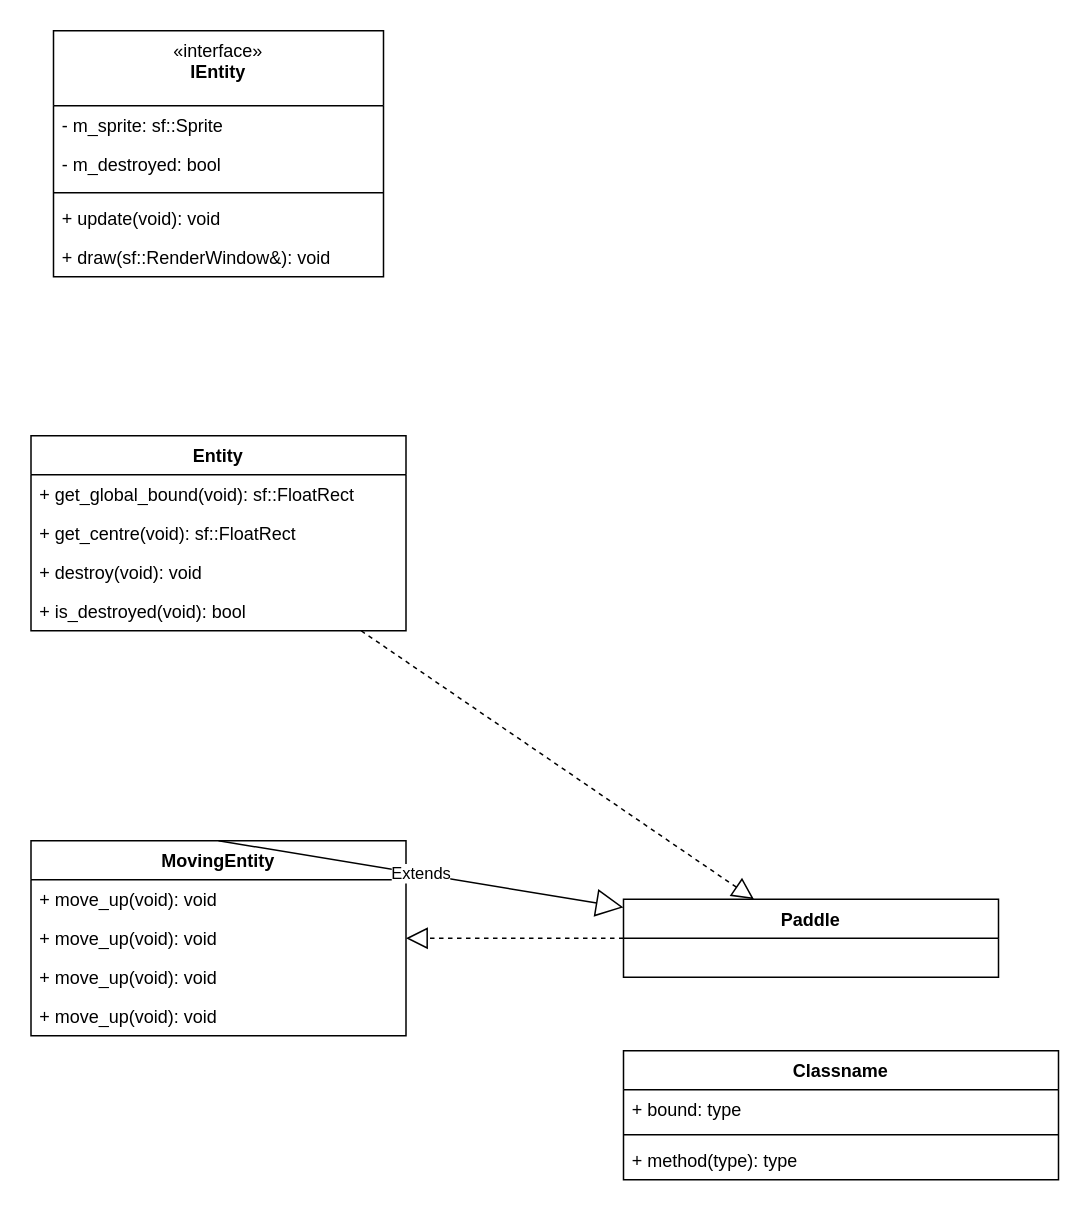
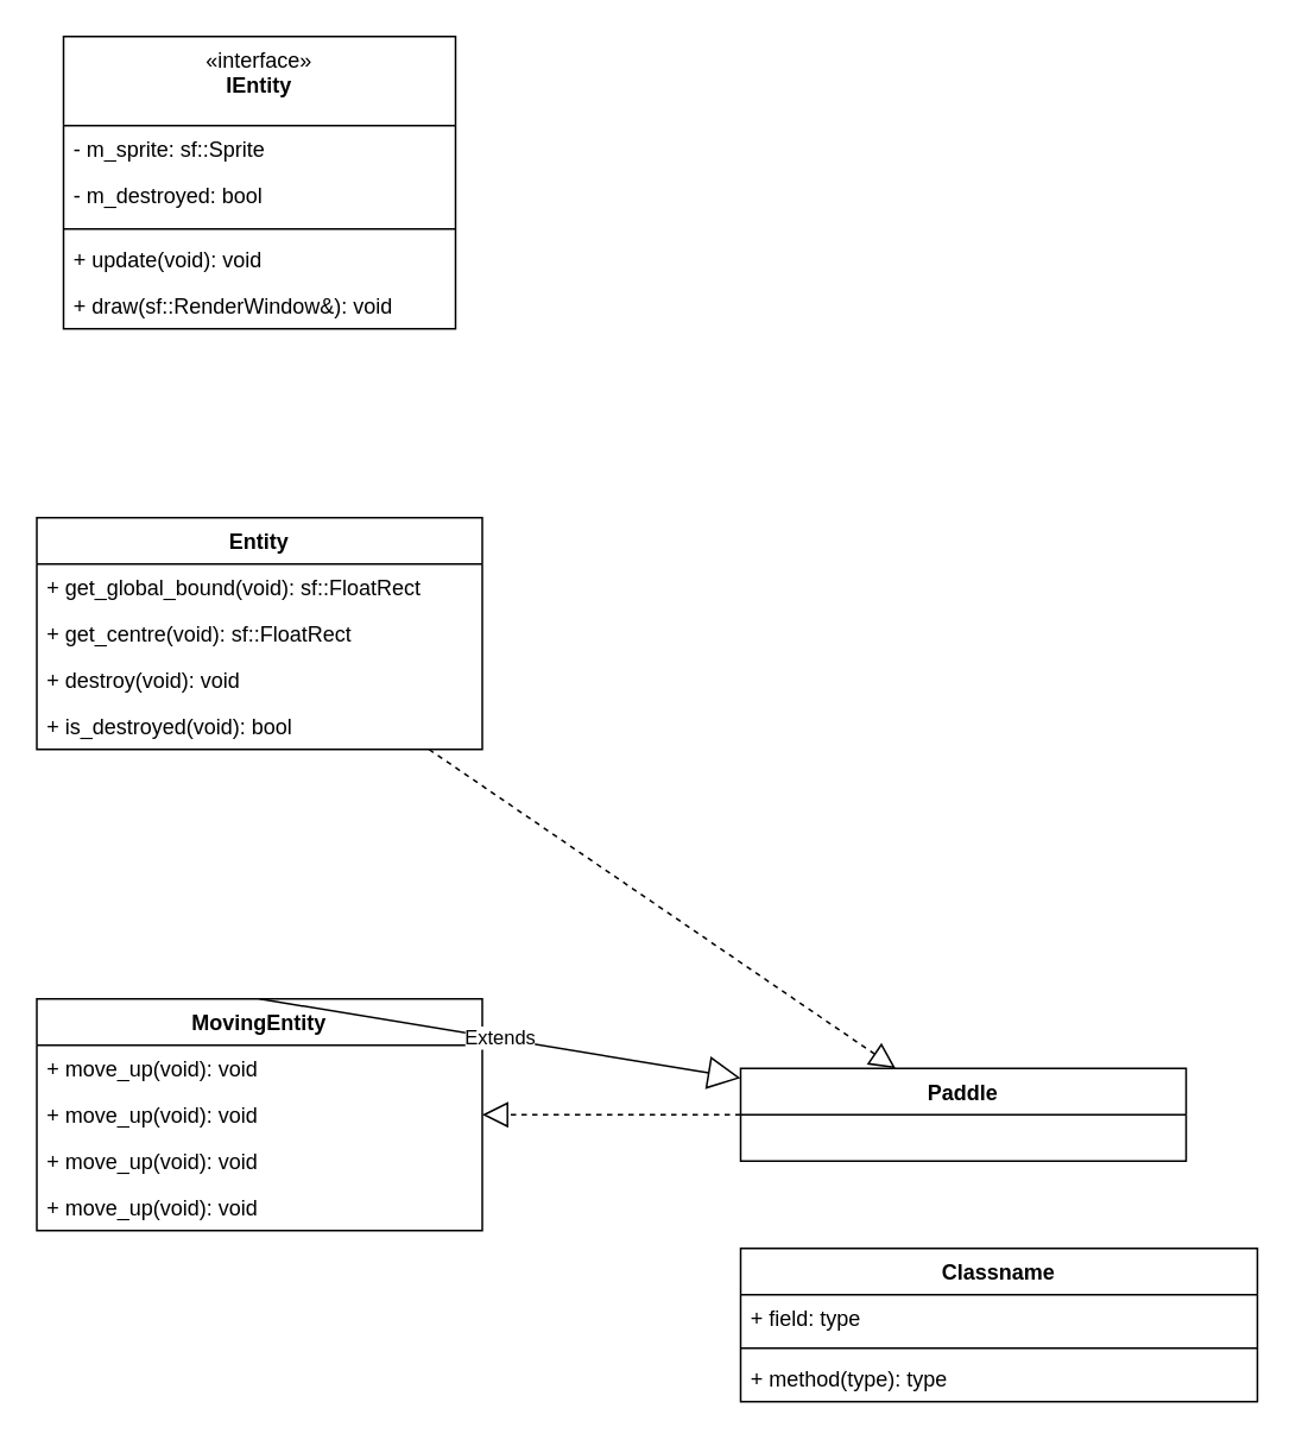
  <mxCell id="0" />
  <mxCell id="1" parent="0" />
  <mxCell id="2" value="&lt;span style=&quot;font-weight: 400;&quot;&gt;«interface»&lt;/span&gt;&lt;br style=&quot;font-weight: 400;&quot;&gt;&lt;b&gt;IEntity&lt;/b&gt;" style="swimlane;fontStyle=1;align=center;verticalAlign=top;childLayout=stackLayout;horizontal=1;startSize=50;horizontalStack=0;resizeParent=1;resizeParentMax=0;resizeLast=0;collapsible=1;marginBottom=0;whiteSpace=wrap;html=1;" vertex="1" parent="1"><mxGeometry x="35" y="20" width="220" height="164" as="geometry"><mxRectangle x="240" y="340" width="100" height="30" as="alternateBounds" /></mxGeometry></mxCell>
  <mxCell id="3" value="- m_sprite: sf::Sprite" style="text;strokeColor=none;fillColor=none;align=left;verticalAlign=top;spacingLeft=4;spacingRight=4;overflow=hidden;rotatable=0;points=[[0,0.5],[1,0.5]];portConstraint=eastwest;whiteSpace=wrap;html=1;" vertex="1" parent="2"><mxGeometry y="50" width="220" height="26" as="geometry" /></mxCell>
  <mxCell id="4" value="- m_destroyed: bool" style="text;strokeColor=none;fillColor=none;align=left;verticalAlign=top;spacingLeft=4;spacingRight=4;overflow=hidden;rotatable=0;points=[[0,0.5],[1,0.5]];portConstraint=eastwest;whiteSpace=wrap;html=1;" vertex="1" parent="2"><mxGeometry y="76" width="220" height="28" as="geometry" /></mxCell>
  <mxCell id="5" value="" style="line;strokeWidth=1;fillColor=none;align=left;verticalAlign=middle;spacingTop=-1;spacingLeft=3;spacingRight=3;rotatable=0;labelPosition=right;points=[];portConstraint=eastwest;strokeColor=inherit;" vertex="1" parent="2"><mxGeometry y="104" width="220" height="8" as="geometry" /></mxCell>
  <mxCell id="6" value="+ update(void): void" style="text;strokeColor=none;fillColor=none;align=left;verticalAlign=top;spacingLeft=4;spacingRight=4;overflow=hidden;rotatable=0;points=[[0,0.5],[1,0.5]];portConstraint=eastwest;whiteSpace=wrap;html=1;" vertex="1" parent="2"><mxGeometry y="112" width="220" height="26" as="geometry" /></mxCell>
  <mxCell id="7" value="+ draw(sf::RenderWindow&amp;amp;): void" style="text;strokeColor=none;fillColor=none;align=left;verticalAlign=top;spacingLeft=4;spacingRight=4;overflow=hidden;rotatable=0;points=[[0,0.5],[1,0.5]];portConstraint=eastwest;whiteSpace=wrap;html=1;" vertex="1" parent="2"><mxGeometry y="138" width="220" height="26" as="geometry" /></mxCell>
  <mxCell id="8" value="Entity" style="swimlane;fontStyle=1;align=center;verticalAlign=top;childLayout=stackLayout;horizontal=1;startSize=26;horizontalStack=0;resizeParent=1;resizeParentMax=0;resizeLast=0;collapsible=1;marginBottom=0;whiteSpace=wrap;html=1;" vertex="1" parent="1"><mxGeometry x="20" y="290" width="250" height="130" as="geometry" /></mxCell>
  <mxCell id="9" value="+ get_global_bound(void): sf::FloatRect" style="text;strokeColor=none;fillColor=none;align=left;verticalAlign=top;spacingLeft=4;spacingRight=4;overflow=hidden;rotatable=0;points=[[0,0.5],[1,0.5]];portConstraint=eastwest;whiteSpace=wrap;html=1;" vertex="1" parent="8"><mxGeometry y="26" width="250" height="26" as="geometry" /></mxCell>
  <mxCell id="10" value="+ get_centre(void): sf::FloatRect" style="text;strokeColor=none;fillColor=none;align=left;verticalAlign=top;spacingLeft=4;spacingRight=4;overflow=hidden;rotatable=0;points=[[0,0.5],[1,0.5]];portConstraint=eastwest;whiteSpace=wrap;html=1;" vertex="1" parent="8"><mxGeometry y="52" width="250" height="26" as="geometry" /></mxCell>
  <mxCell id="11" value="+ destroy(void): void" style="text;strokeColor=none;fillColor=none;align=left;verticalAlign=top;spacingLeft=4;spacingRight=4;overflow=hidden;rotatable=0;points=[[0,0.5],[1,0.5]];portConstraint=eastwest;whiteSpace=wrap;html=1;" vertex="1" parent="8"><mxGeometry y="78" width="250" height="26" as="geometry" /></mxCell>
  <mxCell id="12" value="+ is_destroyed(void): bool" style="text;strokeColor=none;fillColor=none;align=left;verticalAlign=top;spacingLeft=4;spacingRight=4;overflow=hidden;rotatable=0;points=[[0,0.5],[1,0.5]];portConstraint=eastwest;whiteSpace=wrap;html=1;" vertex="1" parent="8"><mxGeometry y="104" width="250" height="26" as="geometry" /></mxCell>
  <mxCell id="13" value="" style="endArrow=block;dashed=1;endFill=0;endSize=12;html=1;rounded=0;" edge="1" parent="1" source="8" target="20"><mxGeometry width="160" relative="1" as="geometry"><mxPoint x="5" y="290" as="sourcePoint" /><mxPoint x="45" y="240" as="targetPoint" /></mxGeometry></mxCell>
  <mxCell id="14" value="MovingEntity" style="swimlane;fontStyle=1;align=center;verticalAlign=top;childLayout=stackLayout;horizontal=1;startSize=26;horizontalStack=0;resizeParent=1;resizeParentMax=0;resizeLast=0;collapsible=1;marginBottom=0;whiteSpace=wrap;html=1;" vertex="1" parent="1"><mxGeometry x="20" y="560" width="250" height="130" as="geometry" /></mxCell>
  <mxCell id="15" value="+ move_up(void): void" style="text;strokeColor=none;fillColor=none;align=left;verticalAlign=top;spacingLeft=4;spacingRight=4;overflow=hidden;rotatable=0;points=[[0,0.5],[1,0.5]];portConstraint=eastwest;whiteSpace=wrap;html=1;" vertex="1" parent="14"><mxGeometry y="26" width="250" height="26" as="geometry" /></mxCell>
  <mxCell id="16" value="+ move_up(void): void" style="text;strokeColor=none;fillColor=none;align=left;verticalAlign=top;spacingLeft=4;spacingRight=4;overflow=hidden;rotatable=0;points=[[0,0.5],[1,0.5]];portConstraint=eastwest;whiteSpace=wrap;html=1;" vertex="1" parent="14"><mxGeometry y="52" width="250" height="26" as="geometry" /></mxCell>
  <mxCell id="17" value="+ move_up(void): void" style="text;strokeColor=none;fillColor=none;align=left;verticalAlign=top;spacingLeft=4;spacingRight=4;overflow=hidden;rotatable=0;points=[[0,0.5],[1,0.5]];portConstraint=eastwest;whiteSpace=wrap;html=1;" vertex="1" parent="14"><mxGeometry y="78" width="250" height="26" as="geometry" /></mxCell>
  <mxCell id="18" value="+ move_up(void): void" style="text;strokeColor=none;fillColor=none;align=left;verticalAlign=top;spacingLeft=4;spacingRight=4;overflow=hidden;rotatable=0;points=[[0,0.5],[1,0.5]];portConstraint=eastwest;whiteSpace=wrap;html=1;" vertex="1" parent="14"><mxGeometry y="104" width="250" height="26" as="geometry" /></mxCell>
  <mxCell id="19" value="Extends" style="endArrow=block;endSize=16;endFill=0;html=1;rounded=0;exitX=0.5;exitY=0;exitDx=0;exitDy=0;" edge="1" parent="1" source="14" target="20"><mxGeometry width="160" relative="1" as="geometry"><mxPoint x="345" y="440" as="sourcePoint" /><mxPoint x="505" y="440" as="targetPoint" /></mxGeometry></mxCell>
  <mxCell id="20" value="Paddle" style="swimlane;fontStyle=1;align=center;verticalAlign=top;childLayout=stackLayout;horizontal=1;startSize=26;horizontalStack=0;resizeParent=1;resizeParentMax=0;resizeLast=0;collapsible=1;marginBottom=0;whiteSpace=wrap;html=1;" vertex="1" parent="1"><mxGeometry x="415" y="599" width="250" height="52" as="geometry" /></mxCell>
  <mxCell id="21" value="" style="endArrow=block;dashed=1;endFill=0;endSize=12;html=1;rounded=0;exitX=0;exitY=0.5;exitDx=0;exitDy=0;entryX=1;entryY=0.5;entryDx=0;entryDy=0;" edge="1" parent="1" source="20" target="16"><mxGeometry width="160" relative="1" as="geometry"><mxPoint x="365" y="730" as="sourcePoint" /><mxPoint x="525" y="730" as="targetPoint" /></mxGeometry></mxCell>
  <mxCell id="22" value="Classname" style="swimlane;fontStyle=1;align=center;verticalAlign=top;childLayout=stackLayout;horizontal=1;startSize=26;horizontalStack=0;resizeParent=1;resizeParentMax=0;resizeLast=0;collapsible=1;marginBottom=0;whiteSpace=wrap;html=1;" vertex="1" parent="1"><mxGeometry x="415" y="700" width="290" height="86" as="geometry" /></mxCell>
- <mxCell id="23" value="+ bound: type" style="text;strokeColor=none;fillColor=none;align=left;verticalAlign=top;spacingLeft=4;spacingRight=4;overflow=hidden;rotatable=0;points=[[0,0.5],[1,0.5]];portConstraint=eastwest;whiteSpace=wrap;html=1;" vertex="1" parent="22"><mxGeometry y="26" width="290" height="26" as="geometry" /></mxCell>
+ <mxCell id="23" value="+ field: type" style="text;strokeColor=none;fillColor=none;align=left;verticalAlign=top;spacingLeft=4;spacingRight=4;overflow=hidden;rotatable=0;points=[[0,0.5],[1,0.5]];portConstraint=eastwest;whiteSpace=wrap;html=1;" vertex="1" parent="22"><mxGeometry y="26" width="290" height="26" as="geometry" /></mxCell>
  <mxCell id="24" value="" style="line;strokeWidth=1;fillColor=none;align=left;verticalAlign=middle;spacingTop=-1;spacingLeft=3;spacingRight=3;rotatable=0;labelPosition=right;points=[];portConstraint=eastwest;strokeColor=inherit;" vertex="1" parent="22"><mxGeometry y="52" width="290" height="8" as="geometry" /></mxCell>
  <mxCell id="25" value="+ method(type): type" style="text;strokeColor=none;fillColor=none;align=left;verticalAlign=top;spacingLeft=4;spacingRight=4;overflow=hidden;rotatable=0;points=[[0,0.5],[1,0.5]];portConstraint=eastwest;whiteSpace=wrap;html=1;" vertex="1" parent="22"><mxGeometry y="60" width="290" height="26" as="geometry" /></mxCell>
